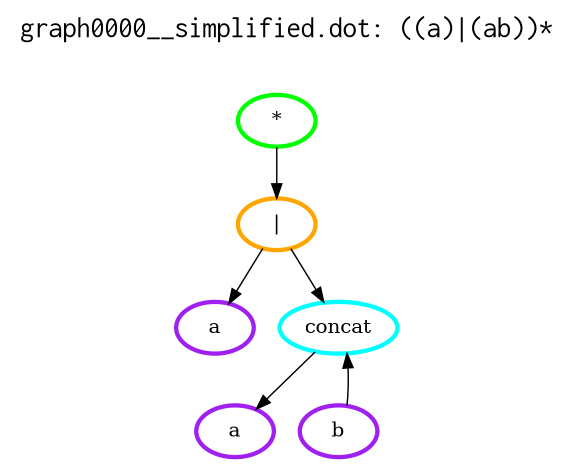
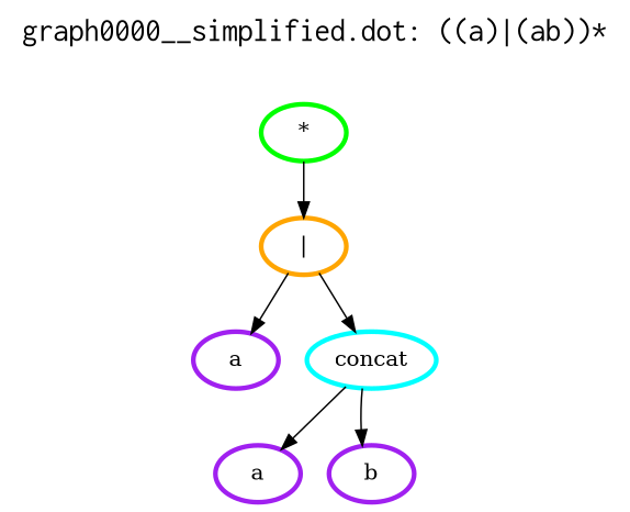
  digraph {
    fontname=Courier
    fontsize=20
    label="graph0000__simplified.dot: ((a)|(ab))*"
    labelloc=t
    node [color=purple penwidth=3]
    n1 [color=green label="*"]
    n2 [color=orange label="|"]
    n3 [label=a]
    n4 [color=cyan label=concat]
    n5 [label=a]
    n6 [label=b]
    n1 -> n2
    n2 -> n3
    n2 -> n4
    n4 -> n5
-   n6 -> n4
+   n4 -> n6
  }
